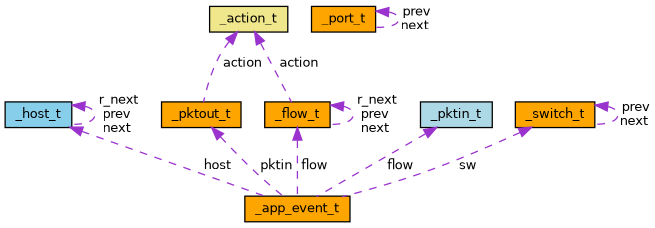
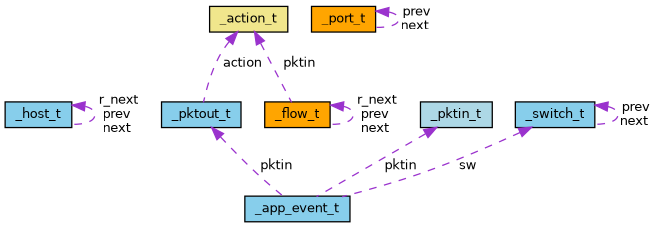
  digraph {
    node [color=black fillcolor=skyblue fontname=Helvetica fontsize=10 shape=record style=filled]
    edge [color=darkorchid3 dir=back fontname=Helvetica fontsize=10 labelfontname=Helvetica labelfontsize=10 style=dashed]
-   n1 [fillcolor=orange fontcolor=black height=0.2 label=_app_event_t width=0.4]
+   n1 [fontcolor=black height=0.2 label=_app_event_t width=0.4]
    n2 [height=0.2 label=_host_t width=0.4]
-   n3 [fillcolor=orange height=0.2 label=_pktout_t width=0.4]
+   n3 [height=0.2 label=_pktout_t width=0.4]
    n4 [fillcolor=khaki height=0.2 label=_action_t width=0.4]
    n5 [fillcolor=orange height=0.2 label=_flow_t width=0.4]
    n6 [fillcolor=lightblue height=0.2 label=_pktin_t width=0.4]
    n7 [fillcolor=orange height=0.2 label=_port_t width=0.4]
-   n8 [fillcolor=orange height=0.2 label=_switch_t width=0.4]
-   n2 -> n1 [label=" host"]
+   n8 [height=0.2 label=_switch_t width=0.4]
    n2 -> n2 [label=" r_next\nprev\nnext"]
    n3 -> n1 [label=" pktin"]
    n4 -> n3 [label=" action"]
-   n4 -> n5 [label=" action"]
-   n5 -> n1 [label=" flow"]
+   n4 -> n5 [label=" pktin"]
    n5 -> n5 [label=" r_next\nprev\nnext"]
-   n6 -> n1 [label=" flow"]
+   n6 -> n1 [label=" pktin"]
    n7 -> n7 [label=" prev\nnext"]
    n8 -> n1 [label=" sw"]
    n8 -> n8 [label=" prev\nnext"]
  }
